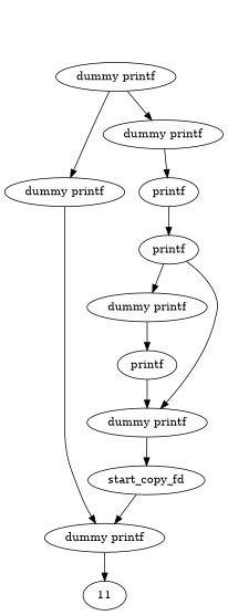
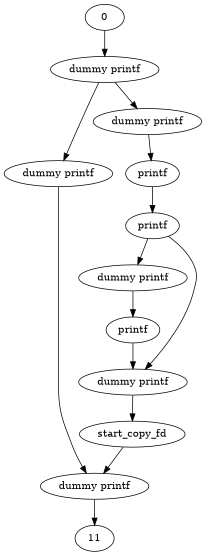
  digraph {
    n1 [label="dummy printf"]
    n2 [label="dummy printf"]
    n3 [label="dummy printf"]
    n4 [label="dummy printf"]
    n5 [label=printf]
    n6 [label=printf]
    n7 [label="dummy printf"]
    n8 [label="dummy printf"]
    n9 [label=printf]
    n10 [label=start_copy_fd]
    11
+   0
    n1 -> n2
    n1 -> n3
    n2 -> n4
    n3 -> n5
    n4 -> 11
    n5 -> n6
    n6 -> n7
    n6 -> n8
    n7 -> n9
    n8 -> n10
    n9 -> n8
    n10 -> n4
+   0 -> n1
  }
